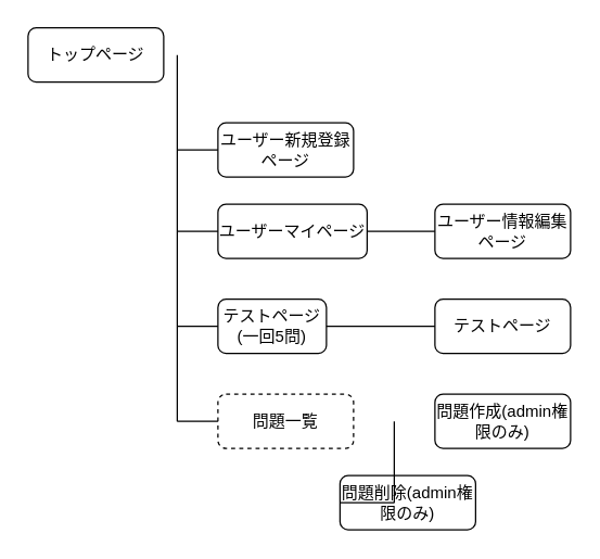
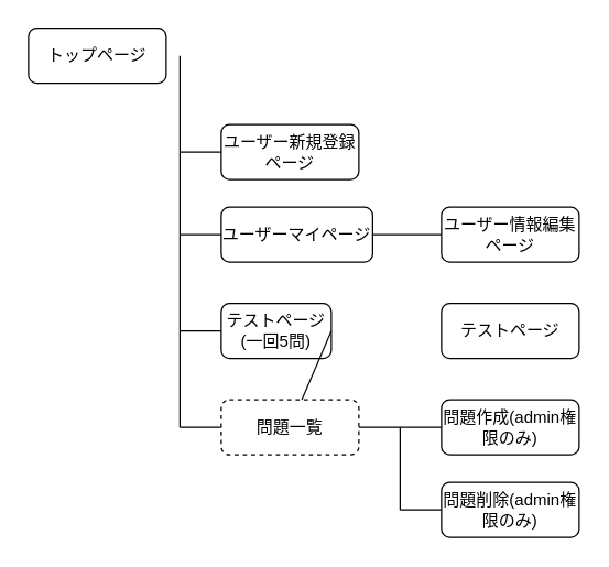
  <mxCell id="0" />
  <mxCell id="1" parent="0" />
  <mxCell id="2" value="トップページ" style="whiteSpace=wrap;html=1;align=center;rounded=1;" parent="1" vertex="1"><mxGeometry x="20" y="20" width="100" height="40" as="geometry" /></mxCell>
  <mxCell id="3" value="ユーザーマイページ" style="whiteSpace=wrap;html=1;align=center;rounded=1;" parent="1" vertex="1"><mxGeometry x="160" y="150" width="110" height="40" as="geometry" /></mxCell>
  <mxCell id="4" value="ユーザー新規登録ページ" style="whiteSpace=wrap;html=1;align=center;rounded=1;" parent="1" vertex="1"><mxGeometry x="160" y="90" width="100" height="40" as="geometry" /></mxCell>
  <mxCell id="5" value="テストページ(一回5問)" style="whiteSpace=wrap;html=1;align=center;rounded=1;" parent="1" vertex="1"><mxGeometry x="160" y="220" width="80" height="40" as="geometry" /></mxCell>
  <mxCell id="6" value="問題一覧" style="whiteSpace=wrap;html=1;align=center;rounded=1;dashed=1;" parent="1" vertex="1"><mxGeometry x="160" y="290" width="100" height="40" as="geometry" /></mxCell>
  <mxCell id="7" value="ユーザー情報編集ページ" style="whiteSpace=wrap;html=1;align=center;rounded=1;" parent="1" vertex="1"><mxGeometry x="320" y="150" width="100" height="40" as="geometry" /></mxCell>
  <mxCell id="8" value="テストページ" style="whiteSpace=wrap;html=1;align=center;rounded=1;" parent="1" vertex="1"><mxGeometry x="320" y="220" width="100" height="40" as="geometry" /></mxCell>
  <mxCell id="9" value="問題作成(admin権限のみ)" style="whiteSpace=wrap;html=1;align=center;rounded=1;" parent="1" vertex="1"><mxGeometry x="320" y="290" width="100" height="40" as="geometry" /></mxCell>
- <mxCell id="10" value="問題削除(admin権限のみ)" style="whiteSpace=wrap;html=1;align=center;rounded=1;" parent="1" vertex="1"><mxGeometry x="250" y="350" width="100" height="40" as="geometry" /></mxCell>
+ <mxCell id="10" value="問題削除(admin権限のみ)" style="whiteSpace=wrap;html=1;align=center;rounded=1;" parent="1" vertex="1"><mxGeometry x="320" y="350" width="100" height="40" as="geometry" /></mxCell>
  <mxCell id="11" value="" style="endArrow=none;html=1;rounded=0;" parent="1" edge="1"><mxGeometry relative="1" as="geometry"><mxPoint x="130" y="40" as="sourcePoint" /><mxPoint x="130" y="310" as="targetPoint" /></mxGeometry></mxCell>
  <mxCell id="12" value="" style="endArrow=none;html=1;rounded=0;entryX=0;entryY=0.5;entryDx=0;entryDy=0;" parent="1" target="4" edge="1"><mxGeometry relative="1" as="geometry"><mxPoint x="130" y="110" as="sourcePoint" /><mxPoint x="360" y="170" as="targetPoint" /></mxGeometry></mxCell>
  <mxCell id="13" value="" style="endArrow=none;html=1;rounded=0;" parent="1" edge="1"><mxGeometry relative="1" as="geometry"><mxPoint x="130" y="170" as="sourcePoint" /><mxPoint x="160" y="170" as="targetPoint" /></mxGeometry></mxCell>
  <mxCell id="14" value="" style="endArrow=none;html=1;rounded=0;entryX=0;entryY=0.5;entryDx=0;entryDy=0;" parent="1" target="5" edge="1"><mxGeometry relative="1" as="geometry"><mxPoint x="130" y="240" as="sourcePoint" /><mxPoint x="360" y="170" as="targetPoint" /></mxGeometry></mxCell>
  <mxCell id="15" value="" style="endArrow=none;html=1;rounded=0;entryX=0;entryY=0.5;entryDx=0;entryDy=0;" parent="1" target="6" edge="1"><mxGeometry relative="1" as="geometry"><mxPoint x="130" y="310" as="sourcePoint" /><mxPoint x="360" y="170" as="targetPoint" /></mxGeometry></mxCell>
  <mxCell id="16" value="" style="endArrow=none;html=1;rounded=0;" parent="1" edge="1"><mxGeometry relative="1" as="geometry"><mxPoint x="270" y="170" as="sourcePoint" /><mxPoint x="320" y="170" as="targetPoint" /></mxGeometry></mxCell>
- <mxCell id="17" value="" style="endArrow=none;html=1;rounded=0;exitX=1;exitY=0.5;exitDx=0;exitDy=0;entryX=0;entryY=0.5;entryDx=0;entryDy=0;" parent="1" source="5" target="8" edge="1"><mxGeometry relative="1" as="geometry"><mxPoint x="200" y="170" as="sourcePoint" /><mxPoint x="360" y="170" as="targetPoint" /></mxGeometry></mxCell>
+ <mxCell id="17" value="" style="endArrow=none;html=1;rounded=0;exitX=1;exitY=0.5;exitDx=0;exitDy=0;" parent="1" source="5" target="6" edge="1"><mxGeometry relative="1" as="geometry"><mxPoint x="200" y="170" as="sourcePoint" /><mxPoint x="360" y="170" as="targetPoint" /></mxGeometry></mxCell>
+ <mxCell id="18" value="" style="endArrow=none;html=1;rounded=0;exitX=1;exitY=0.5;exitDx=0;exitDy=0;entryX=0;entryY=0.5;entryDx=0;entryDy=0;" parent="1" source="6" target="9" edge="1"><mxGeometry relative="1" as="geometry"><mxPoint x="200" y="170" as="sourcePoint" /><mxPoint x="360" y="170" as="targetPoint" /></mxGeometry></mxCell>
  <mxCell id="19" value="" style="endArrow=none;html=1;rounded=0;" parent="1" edge="1"><mxGeometry relative="1" as="geometry"><mxPoint x="290" y="310" as="sourcePoint" /><mxPoint x="290" y="370" as="targetPoint" /></mxGeometry></mxCell>
  <mxCell id="20" value="" style="endArrow=none;html=1;rounded=0;entryX=0;entryY=0.5;entryDx=0;entryDy=0;" parent="1" target="10" edge="1"><mxGeometry relative="1" as="geometry"><mxPoint x="290" y="370" as="sourcePoint" /><mxPoint x="360" y="170" as="targetPoint" /></mxGeometry></mxCell>
